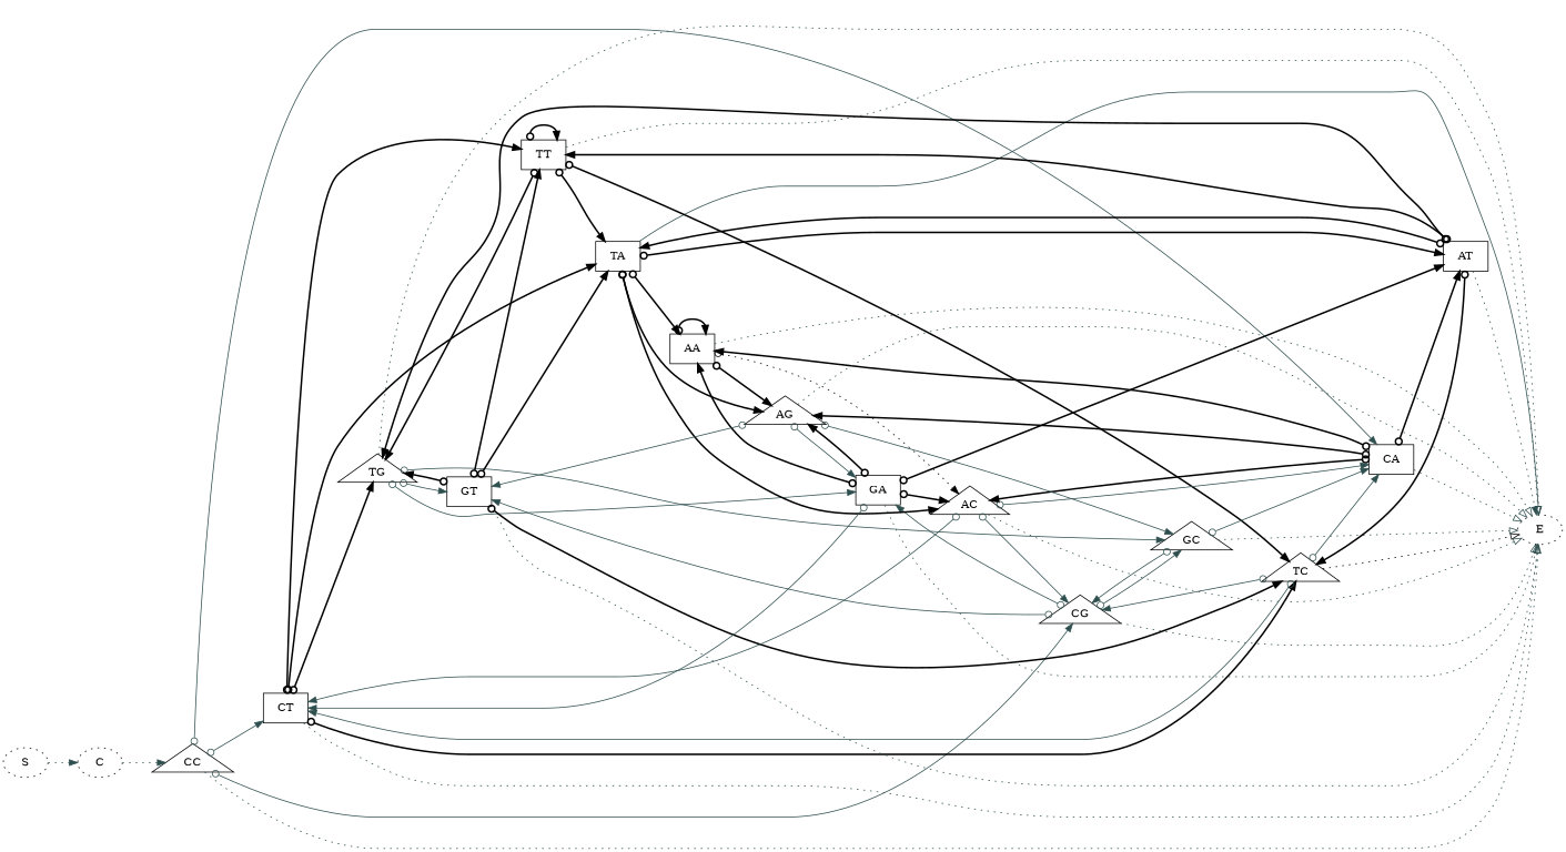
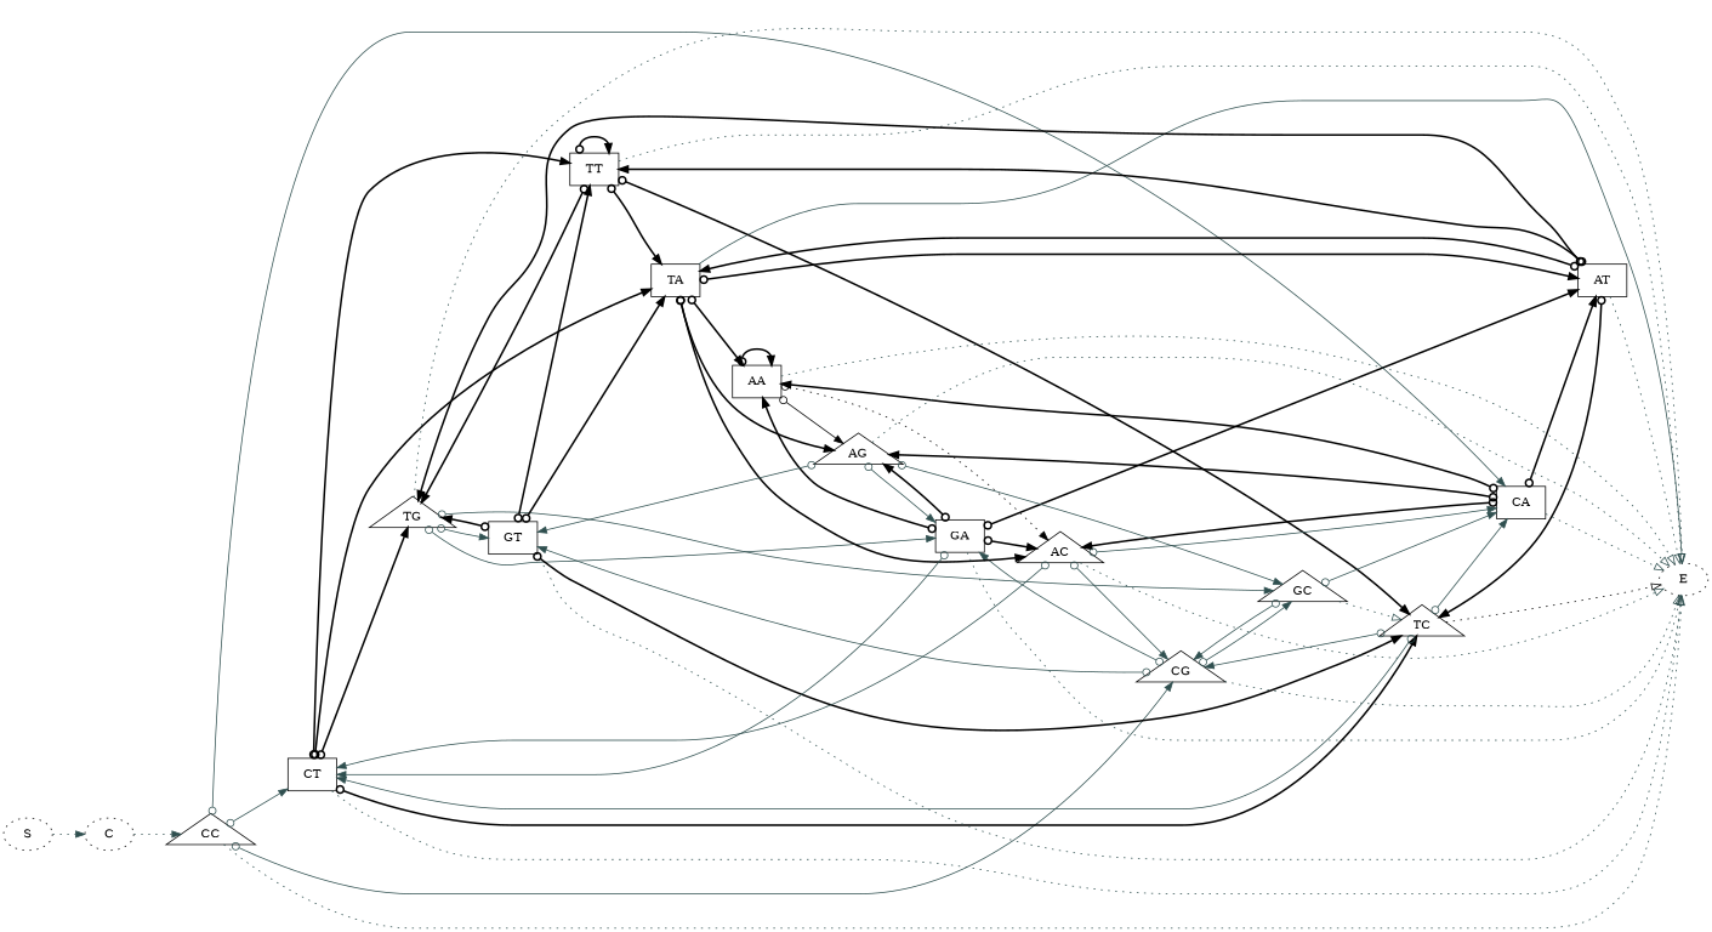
  digraph {
    rankdir=LR
    node [shape=rect]
    edge [color=darkslategrey style=bold arrowtail=odot dir=both]
    n1 [label=S style=dotted shape=""]
    n2 [label=C style=dotted shape=""]
    n3 [label=CC shape=triangle]
    n4 [label=CT]
    n5 [label=CG shape=triangle]
    n6 [label=CA]
    n7 [label=E style=dotted shape=""]
    n8 [label=TG shape=triangle]
    n9 [label=TC shape=triangle]
    n10 [label=TA]
    n11 [label=TT]
    n12 [label=GT]
    n13 [label=GC shape=triangle]
    n14 [label=GA]
    n15 [label=AA]
    n16 [label=AT]
    n17 [label=AG shape=triangle]
    n18 [label=AC shape=triangle]
    n1 -> n2 [style=dotted arrowtail="" dir=""]
    n2 -> n3 [style=dotted arrowtail="" dir=""]
    n3 -> n4 [style=solid]
    n3 -> n5 [style=solid]
    n3 -> n6 [style=solid]
    n3 -> n7 [arrowhead=empty style=dotted arrowtail="" dir=""]
    n4 -> n7 [arrowhead=empty style=dotted arrowtail="" dir=""]
    n4 -> n8 [color=black]
    n4 -> n9 [color=black]
    n4 -> n10 [color=black]
    n4 -> n11 [color=black]
    n5 -> n7 [arrowhead=empty style=dotted arrowtail="" dir=""]
    n5 -> n12 [style=solid]
    n5 -> n13 [style=solid]
    n5 -> n14 [style=solid]
    n6 -> n7 [arrowhead=empty style=dotted arrowtail="" dir=""]
    n6 -> n15 [color=black]
    n6 -> n16 [color=black]
    n6 -> n17 [color=black]
    n6 -> n18 [color=black]
    n8 -> n7 [arrowhead=empty style=dotted arrowtail="" dir=""]
    n8 -> n12 [style=solid]
    n8 -> n13 [style=solid]
    n8 -> n14 [style=solid]
    n9 -> n4 [style=solid]
    n9 -> n5 [style=solid]
    n9 -> n6 [style=solid]
    n9 -> n7 [arrowhead=empty color=black style=dotted arrowtail="" dir=""]
    n10 -> n7 [arrowhead=empty style=solid arrowtail="" dir=""]
    n10 -> n15 [color=black]
    n10 -> n16 [color=black]
    n10 -> n17 [color=black]
    n10 -> n18 [color=black]
    n11 -> n7 [arrowhead=empty style=dotted arrowtail="" dir=""]
    n11 -> n8 [color=black]
    n11 -> n9 [color=black]
    n11 -> n10 [color=black]
    n11 -> n11 [color=black]
    n12 -> n7 [arrowhead=empty style=dotted arrowtail="" dir=""]
    n12 -> n8 [color=black]
    n12 -> n9 [color=black]
    n12 -> n10 [color=black]
    n12 -> n11 [color=black]
    n13 -> n5 [style=solid]
    n13 -> n6 [style=solid]
-   n13 -> n7 [arrowhead=empty style=dotted arrowtail="" dir=""]
+   n13 -> n9 [arrowhead=empty style=dotted arrowtail="" dir=""]
    n14 -> n4 [style=solid]
    n14 -> n7 [arrowhead=empty style=dotted arrowtail="" dir=""]
    n14 -> n15 [color=black]
    n14 -> n16 [color=black]
    n14 -> n17 [color=black]
    n14 -> n18 [color=black]
    n15 -> n7 [arrowhead=empty style=dotted arrowtail="" dir=""]
    n15 -> n15 [color=black]
-   n15 -> n17 [color=black]
+   n15 -> n17 [color=black style=solid]
    n15 -> n18 [color=black style=dotted]
-   n16 -> n7 [arrowhead=normal style=dotted arrowtail="" dir=""]
+   n16 -> n7 [arrowhead=empty style=dotted arrowtail="" dir=""]
    n16 -> n8 [color=black]
    n16 -> n9 [color=black]
    n16 -> n10 [color=black]
    n16 -> n11 [color=black]
    n17 -> n7 [arrowhead=empty style=dotted arrowtail="" dir=""]
    n17 -> n12 [style=solid]
    n17 -> n13 [style=solid]
    n17 -> n14 [style=solid]
    n18 -> n4 [style=solid]
    n18 -> n5 [style=solid]
    n18 -> n6 [style=solid]
    n18 -> n7 [arrowhead=empty style=dotted arrowtail="" dir=""]
  }
